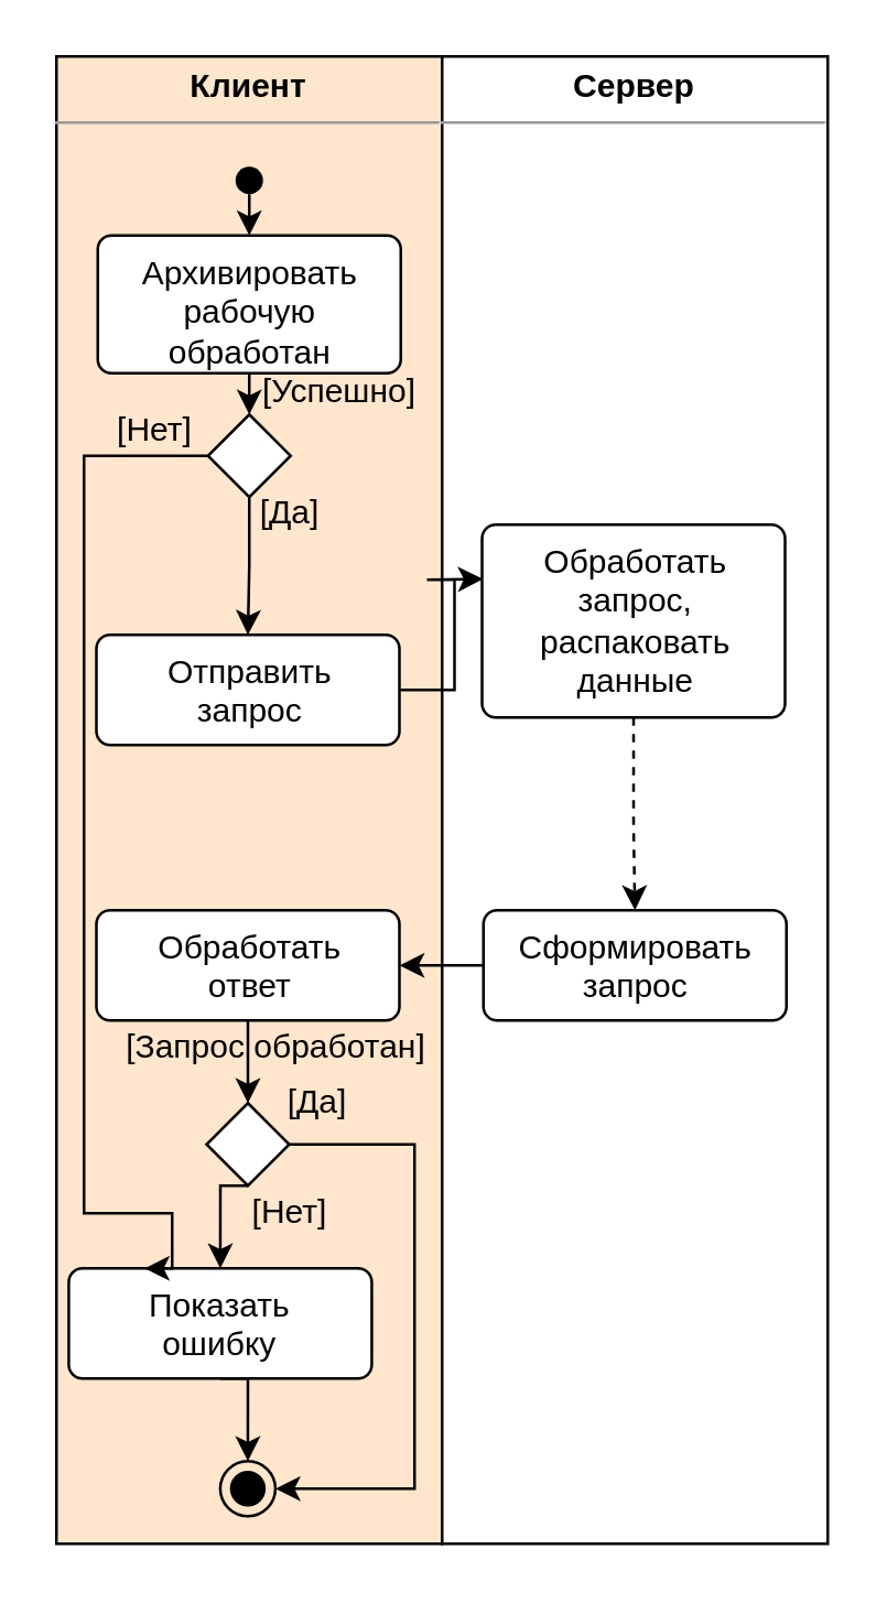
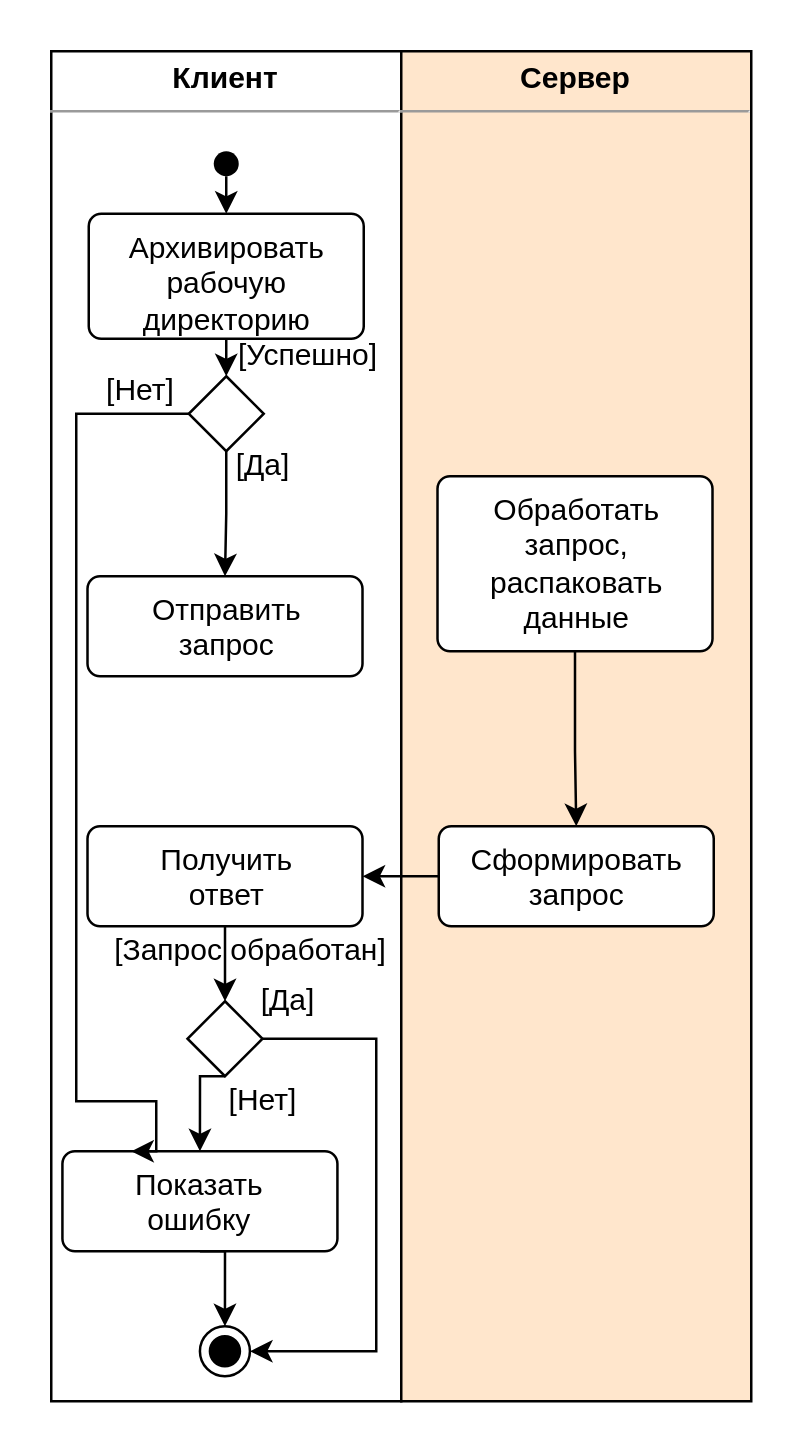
  <mxCell id="0" />
  <mxCell id="1" parent="0" />
- <mxCell id="2" value="&lt;p style=&quot;margin: 0px ; margin-top: 4px ; text-align: center&quot;&gt;&lt;b&gt;Клиент&lt;/b&gt;&lt;br&gt;&lt;/p&gt;&lt;hr size=&quot;1&quot;&gt;&lt;div style=&quot;height: 2px&quot;&gt;&lt;/div&gt;" style="verticalAlign=top;align=left;overflow=fill;fontSize=12;fontFamily=Helvetica;html=1;fillColor=#ffe6cc;" vertex="1" parent="1"><mxGeometry x="20" y="20" width="140" height="540" as="geometry" /></mxCell>
- <mxCell id="3" value="&lt;p style=&quot;margin: 0px ; margin-top: 4px ; text-align: center&quot;&gt;&lt;b&gt;Сервер&lt;/b&gt;&lt;br&gt;&lt;/p&gt;&lt;hr size=&quot;1&quot;&gt;&lt;div style=&quot;height: 2px&quot;&gt;&lt;/div&gt;" style="verticalAlign=top;align=left;overflow=fill;fontSize=12;fontFamily=Helvetica;html=1;" vertex="1" parent="1"><mxGeometry x="160" y="20" width="140" height="540" as="geometry" /></mxCell>
+ <mxCell id="2" value="&lt;p style=&quot;margin: 0px ; margin-top: 4px ; text-align: center&quot;&gt;&lt;b&gt;Клиент&lt;/b&gt;&lt;br&gt;&lt;/p&gt;&lt;hr size=&quot;1&quot;&gt;&lt;div style=&quot;height: 2px&quot;&gt;&lt;/div&gt;" style="verticalAlign=top;align=left;overflow=fill;fontSize=12;fontFamily=Helvetica;html=1;" vertex="1" parent="1"><mxGeometry x="20" y="20" width="140" height="540" as="geometry" /></mxCell>
+ <mxCell id="3" value="&lt;p style=&quot;margin: 0px ; margin-top: 4px ; text-align: center&quot;&gt;&lt;b&gt;Сервер&lt;/b&gt;&lt;br&gt;&lt;/p&gt;&lt;hr size=&quot;1&quot;&gt;&lt;div style=&quot;height: 2px&quot;&gt;&lt;/div&gt;" style="verticalAlign=top;align=left;overflow=fill;fontSize=12;fontFamily=Helvetica;html=1;fillColor=#ffe6cc;" vertex="1" parent="1"><mxGeometry x="160" y="20" width="140" height="540" as="geometry" /></mxCell>
  <mxCell id="4" style="edgeStyle=orthogonalEdgeStyle;rounded=0;orthogonalLoop=1;jettySize=auto;html=1;exitX=0.5;exitY=1;exitDx=0;exitDy=0;entryX=0.5;entryY=0;entryDx=0;entryDy=0;" edge="1" parent="1" source="5" target="24"><mxGeometry relative="1" as="geometry" /></mxCell>
  <mxCell id="5" value="" style="ellipse;fillColor=#000000;strokeColor=none;" vertex="1" parent="1"><mxGeometry x="85" y="60" width="10" height="10" as="geometry" /></mxCell>
- <mxCell id="6" style="edgeStyle=orthogonalEdgeStyle;rounded=0;orthogonalLoop=1;jettySize=auto;html=1;exitX=1;exitY=0.5;exitDx=0;exitDy=0;entryX=0.003;entryY=0.282;entryDx=0;entryDy=0;entryPerimeter=0;" edge="1" parent="1" source="7" target="9"><mxGeometry relative="1" as="geometry" /></mxCell>
  <mxCell id="7" value="&lt;div&gt;Отправить&lt;/div&gt;&lt;div&gt;запрос&lt;br&gt;&lt;/div&gt;" style="html=1;align=center;verticalAlign=top;rounded=1;absoluteArcSize=1;arcSize=10;dashed=0;" vertex="1" parent="1"><mxGeometry x="34.5" y="230" width="110" height="40" as="geometry" /></mxCell>
- <mxCell id="8" style="edgeStyle=orthogonalEdgeStyle;rounded=0;orthogonalLoop=1;jettySize=auto;html=1;exitX=0.5;exitY=1;exitDx=0;exitDy=0;entryX=0.5;entryY=0;entryDx=0;entryDy=0;dashed=1;" edge="1" parent="1" source="9" target="11"><mxGeometry relative="1" as="geometry"><Array as="points"><mxPoint x="230" y="300" /></Array></mxGeometry></mxCell>
+ <mxCell id="8" style="edgeStyle=orthogonalEdgeStyle;rounded=0;orthogonalLoop=1;jettySize=auto;html=1;exitX=0.5;exitY=1;exitDx=0;exitDy=0;entryX=0.5;entryY=0;entryDx=0;entryDy=0;" edge="1" parent="1" source="9" target="11"><mxGeometry relative="1" as="geometry"><Array as="points"><mxPoint x="230" y="300" /></Array></mxGeometry></mxCell>
  <mxCell id="9" value="&lt;div&gt;Обработать&lt;/div&gt;&lt;div&gt;запрос,&lt;/div&gt;&lt;div&gt;распаковать&lt;/div&gt;&lt;div&gt;данные&lt;/div&gt;" style="html=1;align=center;verticalAlign=top;rounded=1;absoluteArcSize=1;arcSize=10;dashed=0;" vertex="1" parent="1"><mxGeometry x="174.5" y="190" width="110" height="70" as="geometry" /></mxCell>
  <mxCell id="10" style="edgeStyle=orthogonalEdgeStyle;rounded=0;orthogonalLoop=1;jettySize=auto;html=1;exitX=0;exitY=0.5;exitDx=0;exitDy=0;entryX=1;entryY=0.5;entryDx=0;entryDy=0;" edge="1" parent="1" source="11" target="13"><mxGeometry relative="1" as="geometry" /></mxCell>
  <mxCell id="11" value="&lt;div&gt;Сформировать&lt;/div&gt;&lt;div&gt;запрос&lt;br&gt;&lt;/div&gt;" style="html=1;align=center;verticalAlign=top;rounded=1;absoluteArcSize=1;arcSize=10;dashed=0;" vertex="1" parent="1"><mxGeometry x="175" y="330" width="110" height="40" as="geometry" /></mxCell>
  <mxCell id="12" style="edgeStyle=orthogonalEdgeStyle;rounded=0;orthogonalLoop=1;jettySize=auto;html=1;exitX=0.5;exitY=1;exitDx=0;exitDy=0;entryX=0.5;entryY=0;entryDx=0;entryDy=0;" edge="1" parent="1" source="13" target="16"><mxGeometry relative="1" as="geometry" /></mxCell>
- <mxCell id="13" value="&lt;div&gt;Обработать&lt;/div&gt;&lt;div&gt;ответ&lt;br&gt;&lt;/div&gt;" style="html=1;align=center;verticalAlign=top;rounded=1;absoluteArcSize=1;arcSize=10;dashed=0;" vertex="1" parent="1"><mxGeometry x="34.5" y="330" width="110" height="40" as="geometry" /></mxCell>
+ <mxCell id="13" value="&lt;div&gt;Получить&lt;/div&gt;&lt;div&gt;ответ&lt;br&gt;&lt;/div&gt;" style="html=1;align=center;verticalAlign=top;rounded=1;absoluteArcSize=1;arcSize=10;dashed=0;" vertex="1" parent="1"><mxGeometry x="34.5" y="330" width="110" height="40" as="geometry" /></mxCell>
  <mxCell id="14" style="edgeStyle=orthogonalEdgeStyle;rounded=0;orthogonalLoop=1;jettySize=auto;html=1;exitX=0.5;exitY=1;exitDx=0;exitDy=0;entryX=0.5;entryY=0;entryDx=0;entryDy=0;" edge="1" parent="1" source="16" target="19"><mxGeometry relative="1" as="geometry"><mxPoint x="89.5" y="520" as="targetPoint" /></mxGeometry></mxCell>
  <mxCell id="15" style="edgeStyle=orthogonalEdgeStyle;rounded=0;orthogonalLoop=1;jettySize=auto;html=1;exitX=1;exitY=0.5;exitDx=0;exitDy=0;entryX=1;entryY=0.5;entryDx=0;entryDy=0;" edge="1" parent="1" source="16" target="20"><mxGeometry relative="1" as="geometry"><Array as="points"><mxPoint x="150" y="415" /><mxPoint x="150" y="540" /></Array></mxGeometry></mxCell>
  <mxCell id="16" value="" style="rhombus;" vertex="1" parent="1"><mxGeometry x="74.5" y="400" width="30" height="30" as="geometry" /></mxCell>
  <mxCell id="17" value="[Запрос обработан]" style="text;html=1;strokeColor=none;fillColor=none;align=center;verticalAlign=middle;whiteSpace=wrap;rounded=0;" vertex="1" parent="1"><mxGeometry x="29.5" y="370" width="140" height="20" as="geometry" /></mxCell>
  <mxCell id="18" style="edgeStyle=orthogonalEdgeStyle;rounded=0;orthogonalLoop=1;jettySize=auto;html=1;exitX=0.5;exitY=1;exitDx=0;exitDy=0;entryX=0.5;entryY=0;entryDx=0;entryDy=0;" edge="1" parent="1" source="19" target="20"><mxGeometry relative="1" as="geometry"><Array as="points" /></mxGeometry></mxCell>
  <mxCell id="19" value="&lt;div&gt;Показать&lt;/div&gt;&lt;div&gt;ошибку&lt;br&gt;&lt;/div&gt;" style="html=1;align=center;verticalAlign=top;rounded=1;absoluteArcSize=1;arcSize=10;dashed=0;" vertex="1" parent="1"><mxGeometry x="24.47" y="460" width="110" height="40" as="geometry" /></mxCell>
  <mxCell id="20" value="" style="ellipse;html=1;shape=endState;fillColor=#000000;strokeColor=#000000;" vertex="1" parent="1"><mxGeometry x="79.47" y="530" width="20" height="20" as="geometry" /></mxCell>
  <mxCell id="21" value="[Да]" style="text;html=1;strokeColor=none;fillColor=none;align=center;verticalAlign=middle;whiteSpace=wrap;rounded=0;" vertex="1" parent="1"><mxGeometry x="95" y="390" width="40" height="20" as="geometry" /></mxCell>
  <mxCell id="22" value="[Нет]" style="text;html=1;strokeColor=none;fillColor=none;align=center;verticalAlign=middle;whiteSpace=wrap;rounded=0;" vertex="1" parent="1"><mxGeometry x="84.5" y="430" width="40" height="20" as="geometry" /></mxCell>
  <mxCell id="23" style="edgeStyle=orthogonalEdgeStyle;rounded=0;orthogonalLoop=1;jettySize=auto;html=1;exitX=0.5;exitY=1;exitDx=0;exitDy=0;entryX=0.5;entryY=0;entryDx=0;entryDy=0;" edge="1" parent="1" source="24" target="27"><mxGeometry relative="1" as="geometry" /></mxCell>
- <mxCell id="24" value="&lt;div&gt;Архивировать&lt;/div&gt;&lt;div&gt;рабочую&lt;/div&gt;&lt;div&gt;обработан&lt;br&gt;&lt;/div&gt;" style="html=1;align=center;verticalAlign=top;rounded=1;absoluteArcSize=1;arcSize=10;dashed=0;" vertex="1" parent="1"><mxGeometry x="35" y="85" width="110" height="50" as="geometry" /></mxCell>
+ <mxCell id="24" value="&lt;div&gt;Архивировать&lt;/div&gt;&lt;div&gt;рабочую&lt;/div&gt;&lt;div&gt;директорию&lt;br&gt;&lt;/div&gt;" style="html=1;align=center;verticalAlign=top;rounded=1;absoluteArcSize=1;arcSize=10;dashed=0;" vertex="1" parent="1"><mxGeometry x="35" y="85" width="110" height="50" as="geometry" /></mxCell>
  <mxCell id="25" style="edgeStyle=orthogonalEdgeStyle;rounded=0;orthogonalLoop=1;jettySize=auto;html=1;exitX=0.5;exitY=1;exitDx=0;exitDy=0;entryX=0.5;entryY=0;entryDx=0;entryDy=0;" edge="1" parent="1" source="27" target="7"><mxGeometry relative="1" as="geometry" /></mxCell>
  <mxCell id="26" style="edgeStyle=orthogonalEdgeStyle;rounded=0;orthogonalLoop=1;jettySize=auto;html=1;exitX=0;exitY=0.5;exitDx=0;exitDy=0;entryX=0.25;entryY=0;entryDx=0;entryDy=0;" edge="1" parent="1" source="27" target="19"><mxGeometry relative="1" as="geometry"><Array as="points"><mxPoint x="30" y="165" /><mxPoint x="30" y="440" /><mxPoint x="62" y="440" /></Array></mxGeometry></mxCell>
  <mxCell id="27" value="" style="rhombus;" vertex="1" parent="1"><mxGeometry x="75" y="150" width="30" height="30" as="geometry" /></mxCell>
  <mxCell id="28" value="[Успешно]" style="text;html=1;strokeColor=none;fillColor=none;align=center;verticalAlign=middle;whiteSpace=wrap;rounded=0;" vertex="1" parent="1"><mxGeometry x="53" y="132" width="140" height="20" as="geometry" /></mxCell>
  <mxCell id="29" value="[Да]" style="text;html=1;strokeColor=none;fillColor=none;align=center;verticalAlign=middle;whiteSpace=wrap;rounded=0;" vertex="1" parent="1"><mxGeometry x="84.5" y="176" width="40" height="20" as="geometry" /></mxCell>
  <mxCell id="30" value="[Нет]" style="text;html=1;strokeColor=none;fillColor=none;align=center;verticalAlign=middle;whiteSpace=wrap;rounded=0;" vertex="1" parent="1"><mxGeometry x="35.5" y="146" width="40" height="20" as="geometry" /></mxCell>
